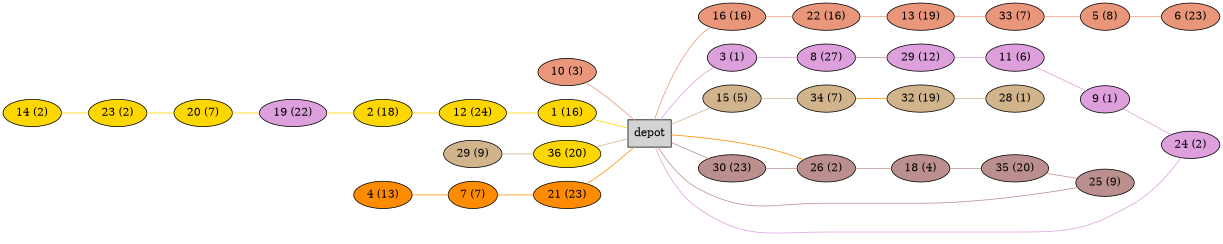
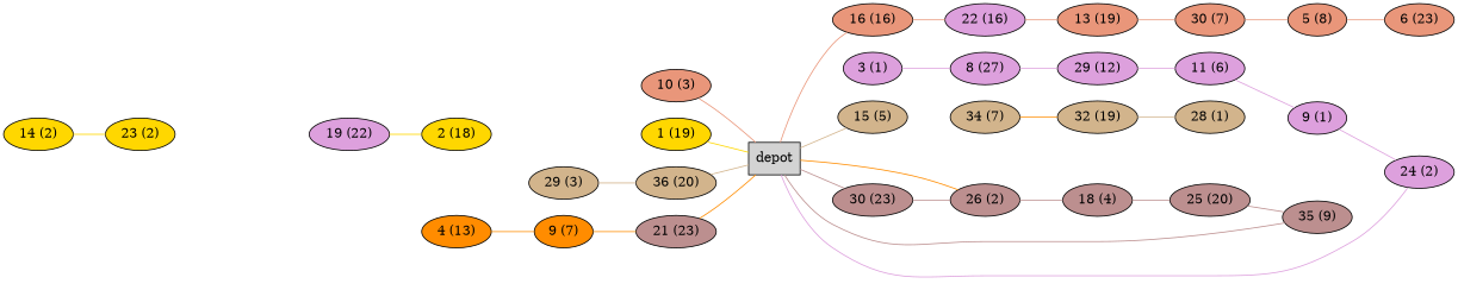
  graph {
    rankdir=LR
    node [shape=ellipse style=filled fillcolor=darksalmon]
    edge [color=darksalmon]
    n1 [label=depot shape=box fillcolor=""]
    n2 [label="16 (16)"]
    n3 [fillcolor=plum label="3 (1)"]
    n4 [fillcolor=tan label="15 (5)"]
    n5 [fillcolor=rosybrown label="30 (23)"]
    n6 [fillcolor=rosybrown label="26 (2)"]
-   n7 [label="22 (16)"]
+   n7 [fillcolor=plum label="22 (16)"]
    n8 [fillcolor=plum label="8 (27)"]
    n9 [fillcolor=tan label="34 (7)"]
    n10 [fillcolor=darkorange label="4 (13)"]
-   n11 [fillcolor=darkorange label="7 (7)"]
+   n11 [fillcolor=darkorange label="9 (7)"]
    n12 [label="13 (19)"]
-   n13 [label="33 (7)"]
+   n13 [label="30 (7)"]
    n14 [label="5 (8)"]
    n15 [label="6 (23)"]
    n16 [label="10 (3)"]
    n17 [fillcolor=gold label="14 (2)"]
    n18 [fillcolor=gold label="23 (2)"]
-   n19 [fillcolor=gold label="20 (7)"]
    n20 [fillcolor=plum label="19 (22)"]
    n21 [fillcolor=gold label="2 (18)"]
-   n22 [fillcolor=gold label="12 (24)"]
-   n23 [fillcolor=gold label="1 (16)"]
+   n23 [fillcolor=gold label="1 (19)"]
    n24 [fillcolor=plum label="29 (12)"]
    n25 [fillcolor=plum label="11 (6)"]
    n26 [fillcolor=plum label="9 (1)"]
    n27 [fillcolor=plum label="24 (2)"]
    n28 [fillcolor=tan label="32 (19)"]
    n29 [fillcolor=tan label="28 (1)"]
-   n30 [fillcolor=tan label="29 (9)"]
-   n31 [fillcolor=gold label="36 (20)"]
-   n32 [fillcolor=darkorange label="21 (23)"]
+   n30 [fillcolor=tan label="29 (3)"]
+   n31 [fillcolor=tan label="36 (20)"]
+   n32 [fillcolor=rosybrown label="21 (23)"]
    n33 [fillcolor=rosybrown label="18 (4)"]
-   n34 [fillcolor=rosybrown label="35 (20)"]
-   n35 [fillcolor=rosybrown label="25 (9)"]
+   n34 [fillcolor=rosybrown label="25 (20)"]
+   n35 [fillcolor=rosybrown label="35 (9)"]
    n1 -- n2
-   n1 -- n3 [color=plum]
    n1 -- n4 [color=tan]
    n1 -- n5 [color=rosybrown]
    n1 -- n6 [color=darkorange]
    n2 -- n7
    n3 -- n8 [color=plum]
-   n4 -- n9 [color=tan]
    n5 -- n6 [color=rosybrown]
    n6 -- n33 [color=rosybrown]
    n7 -- n12
-   n8 -- n24 [color=rosybrown]
+   n8 -- n24 [color=plum]
    n9 -- n28 [color=darkorange]
    n10 -- n11 [color=darkorange]
    n11 -- n32 [color=darkorange]
    n12 -- n13
    n13 -- n14
    n14 -- n15
    n16 -- n1
    n17 -- n18 [color=gold]
-   n18 -- n19 [color=gold]
-   n19 -- n20 [color=gold]
    n20 -- n21 [color=gold]
-   n21 -- n22 [color=gold]
-   n22 -- n23 [color=gold]
    n23 -- n1 [color=gold]
    n24 -- n25 [color=plum]
    n25 -- n26 [color=plum]
    n26 -- n27 [color=plum]
    n27 -- n1 [color=plum]
    n28 -- n29 [color=tan]
    n30 -- n31 [color=tan]
    n31 -- n1 [color=tan]
    n32 -- n1 [color=darkorange]
    n33 -- n34 [color=rosybrown]
    n34 -- n35 [color=rosybrown]
    n35 -- n1 [color=rosybrown]
  }
